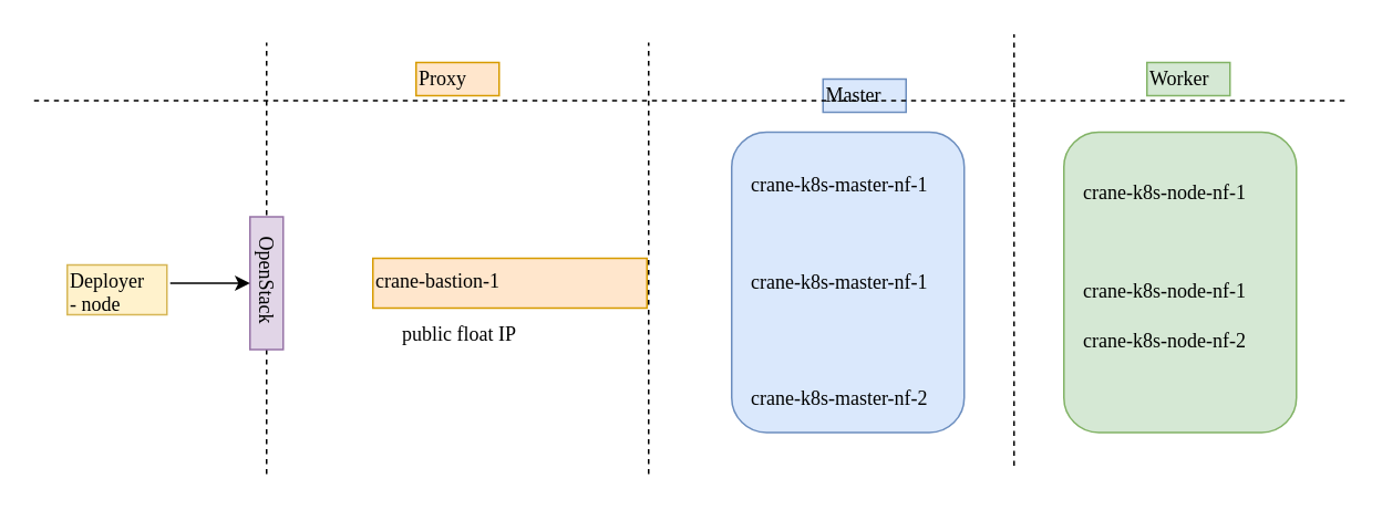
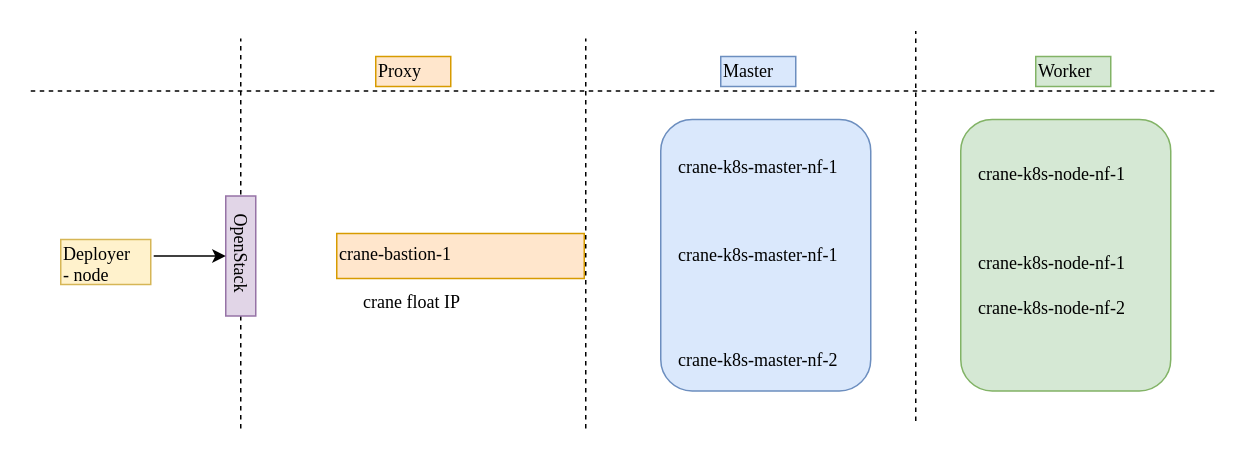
  <mxCell id="0" />
  <mxCell id="1" parent="0" />
  <mxCell id="2" value="" style="rounded=1;whiteSpace=wrap;html=1;fontFamily=Garamond;fillColor=#d5e8d4;strokeColor=#82b366;" vertex="1" parent="1"><mxGeometry x="640" y="79" width="140" height="181" as="geometry" /></mxCell>
  <mxCell id="3" value="" style="rounded=1;whiteSpace=wrap;html=1;fontFamily=Garamond;fillColor=#dae8fc;strokeColor=#6c8ebf;" vertex="1" parent="1"><mxGeometry x="440" y="79" width="140" height="181" as="geometry" /></mxCell>
  <mxCell id="4" value="Proxy" style="text;html=1;resizable=0;points=[];autosize=1;align=left;verticalAlign=top;spacingTop=-4;fontFamily=Garamond;fillColor=#ffe6cc;strokeColor=#d79b00;" vertex="1" parent="1"><mxGeometry x="250" y="37" width="50" height="20" as="geometry" /></mxCell>
- <mxCell id="5" value="Master" style="text;html=1;resizable=0;points=[];autosize=1;align=left;verticalAlign=top;spacingTop=-4;fontFamily=Garamond;fillColor=#dae8fc;strokeColor=#6c8ebf;" vertex="1" parent="1"><mxGeometry x="495" y="47" width="50" height="20" as="geometry" /></mxCell>
+ <mxCell id="5" value="Master" style="text;html=1;resizable=0;points=[];autosize=1;align=left;verticalAlign=top;spacingTop=-4;fontFamily=Garamond;fillColor=#dae8fc;strokeColor=#6c8ebf;" vertex="1" parent="1"><mxGeometry x="480" y="37" width="50" height="20" as="geometry" /></mxCell>
  <mxCell id="6" value="Deployer&lt;br&gt;- node" style="text;html=1;resizable=0;points=[];autosize=1;align=left;verticalAlign=top;spacingTop=-4;fontFamily=Garamond;fillColor=#fff2cc;strokeColor=#d6b656;" vertex="1" parent="1"><mxGeometry x="40" y="159" width="60" height="30" as="geometry" /></mxCell>
  <mxCell id="7" value="Worker" style="text;html=1;resizable=0;points=[];autosize=1;align=left;verticalAlign=top;spacingTop=-4;fontFamily=Garamond;fillColor=#d5e8d4;strokeColor=#82b366;" vertex="1" parent="1"><mxGeometry x="690" y="37" width="50" height="20" as="geometry" /></mxCell>
  <mxCell id="8" value="crane-bastion-1" style="text;html=1;fontFamily=Garamond;fillColor=#ffe6cc;strokeColor=#d79b00;" vertex="1" parent="1"><mxGeometry x="224" y="155" width="165" height="30" as="geometry" /></mxCell>
  <mxCell id="9" value="crane-k8s-master-nf-1" style="text;html=1;resizable=0;points=[];autosize=1;align=left;verticalAlign=top;spacingTop=-4;fontFamily=Garamond;" vertex="1" parent="1"><mxGeometry x="450" y="101" width="130" height="20" as="geometry" /></mxCell>
  <mxCell id="10" value="crane-k8s-master-nf-1" style="text;html=1;resizable=0;points=[];autosize=1;align=left;verticalAlign=top;spacingTop=-4;fontFamily=Garamond;" vertex="1" parent="1"><mxGeometry x="450" y="160" width="130" height="20" as="geometry" /></mxCell>
  <mxCell id="11" value="crane-k8s-master-nf-2" style="text;html=1;resizable=0;points=[];autosize=1;align=left;verticalAlign=top;spacingTop=-4;fontFamily=Garamond;" vertex="1" parent="1"><mxGeometry x="450" y="230" width="130" height="20" as="geometry" /></mxCell>
  <mxCell id="12" value="crane-k8s-node-nf-1" style="text;html=1;resizable=0;points=[];autosize=1;align=left;verticalAlign=top;spacingTop=-4;fontFamily=Garamond;" vertex="1" parent="1"><mxGeometry x="650" y="105.5" width="120" height="20" as="geometry" /></mxCell>
  <mxCell id="13" value="crane-k8s-node-nf-1" style="text;html=1;resizable=0;points=[];autosize=1;align=left;verticalAlign=top;spacingTop=-4;fontFamily=Garamond;" vertex="1" parent="1"><mxGeometry x="650" y="164.5" width="120" height="20" as="geometry" /></mxCell>
  <mxCell id="14" value="crane-k8s-node-nf-2" style="text;html=1;resizable=0;points=[];autosize=1;align=left;verticalAlign=top;spacingTop=-4;fontFamily=Garamond;" vertex="1" parent="1"><mxGeometry x="650" y="194.5" width="120" height="20" as="geometry" /></mxCell>
  <mxCell id="15" value="" style="endArrow=none;dashed=1;html=1;fontFamily=Garamond;" edge="1" parent="1"><mxGeometry width="50" height="50" relative="1" as="geometry"><mxPoint x="610" y="280" as="sourcePoint" /><mxPoint x="610" as="targetPoint" y="20" /></mxGeometry></mxCell>
  <mxCell id="16" value="" style="endArrow=none;dashed=1;html=1;fontFamily=Garamond;" edge="1" parent="1"><mxGeometry width="50" height="50" relative="1" as="geometry"><mxPoint x="390" y="285" as="sourcePoint" /><mxPoint x="390" y="25" as="targetPoint" /></mxGeometry></mxCell>
  <mxCell id="17" value="" style="endArrow=none;dashed=1;html=1;fontFamily=Garamond;" edge="1" parent="1"><mxGeometry width="50" height="50" relative="1" as="geometry"><mxPoint x="160" y="285" as="sourcePoint" /><mxPoint x="160" y="25" as="targetPoint" /></mxGeometry></mxCell>
  <mxCell id="18" value="" style="endArrow=none;dashed=1;html=1;fontFamily=Garamond;" edge="1" parent="1"><mxGeometry width="50" height="50" relative="1" as="geometry"><mxPoint x="20" y="60" as="sourcePoint" /><mxPoint x="810" y="60" as="targetPoint" /></mxGeometry></mxCell>
  <mxCell id="19" value="OpenStack&amp;nbsp;" style="text;html=1;strokeColor=#9673a6;fillColor=#e1d5e7;align=center;verticalAlign=middle;whiteSpace=wrap;rounded=0;fontFamily=Garamond;rotation=90;" vertex="1" parent="1"><mxGeometry x="120" y="160" width="80" height="20" as="geometry" /></mxCell>
  <mxCell id="20" value="" style="endArrow=classic;html=1;fontFamily=Garamond;exitX=1.033;exitY=0.367;exitDx=0;exitDy=0;exitPerimeter=0;entryX=0.5;entryY=1;entryDx=0;entryDy=0;" edge="1" parent="1" source="6" target="19"><mxGeometry width="50" height="50" relative="1" as="geometry"><mxPoint x="140" y="370" as="sourcePoint" /><mxPoint x="190" y="320" as="targetPoint" /></mxGeometry></mxCell>
- <mxCell id="21" value="public float IP" style="text;html=1;resizable=0;points=[];autosize=1;align=left;verticalAlign=top;spacingTop=-4;fontFamily=Garamond;" vertex="1" parent="1"><mxGeometry x="240" y="191" width="80" height="20" as="geometry" /></mxCell>
+ <mxCell id="21" value="crane float IP" style="text;html=1;resizable=0;points=[];autosize=1;align=left;verticalAlign=top;spacingTop=-4;fontFamily=Garamond;" vertex="1" parent="1"><mxGeometry x="240" y="191" width="80" height="20" as="geometry" /></mxCell>
